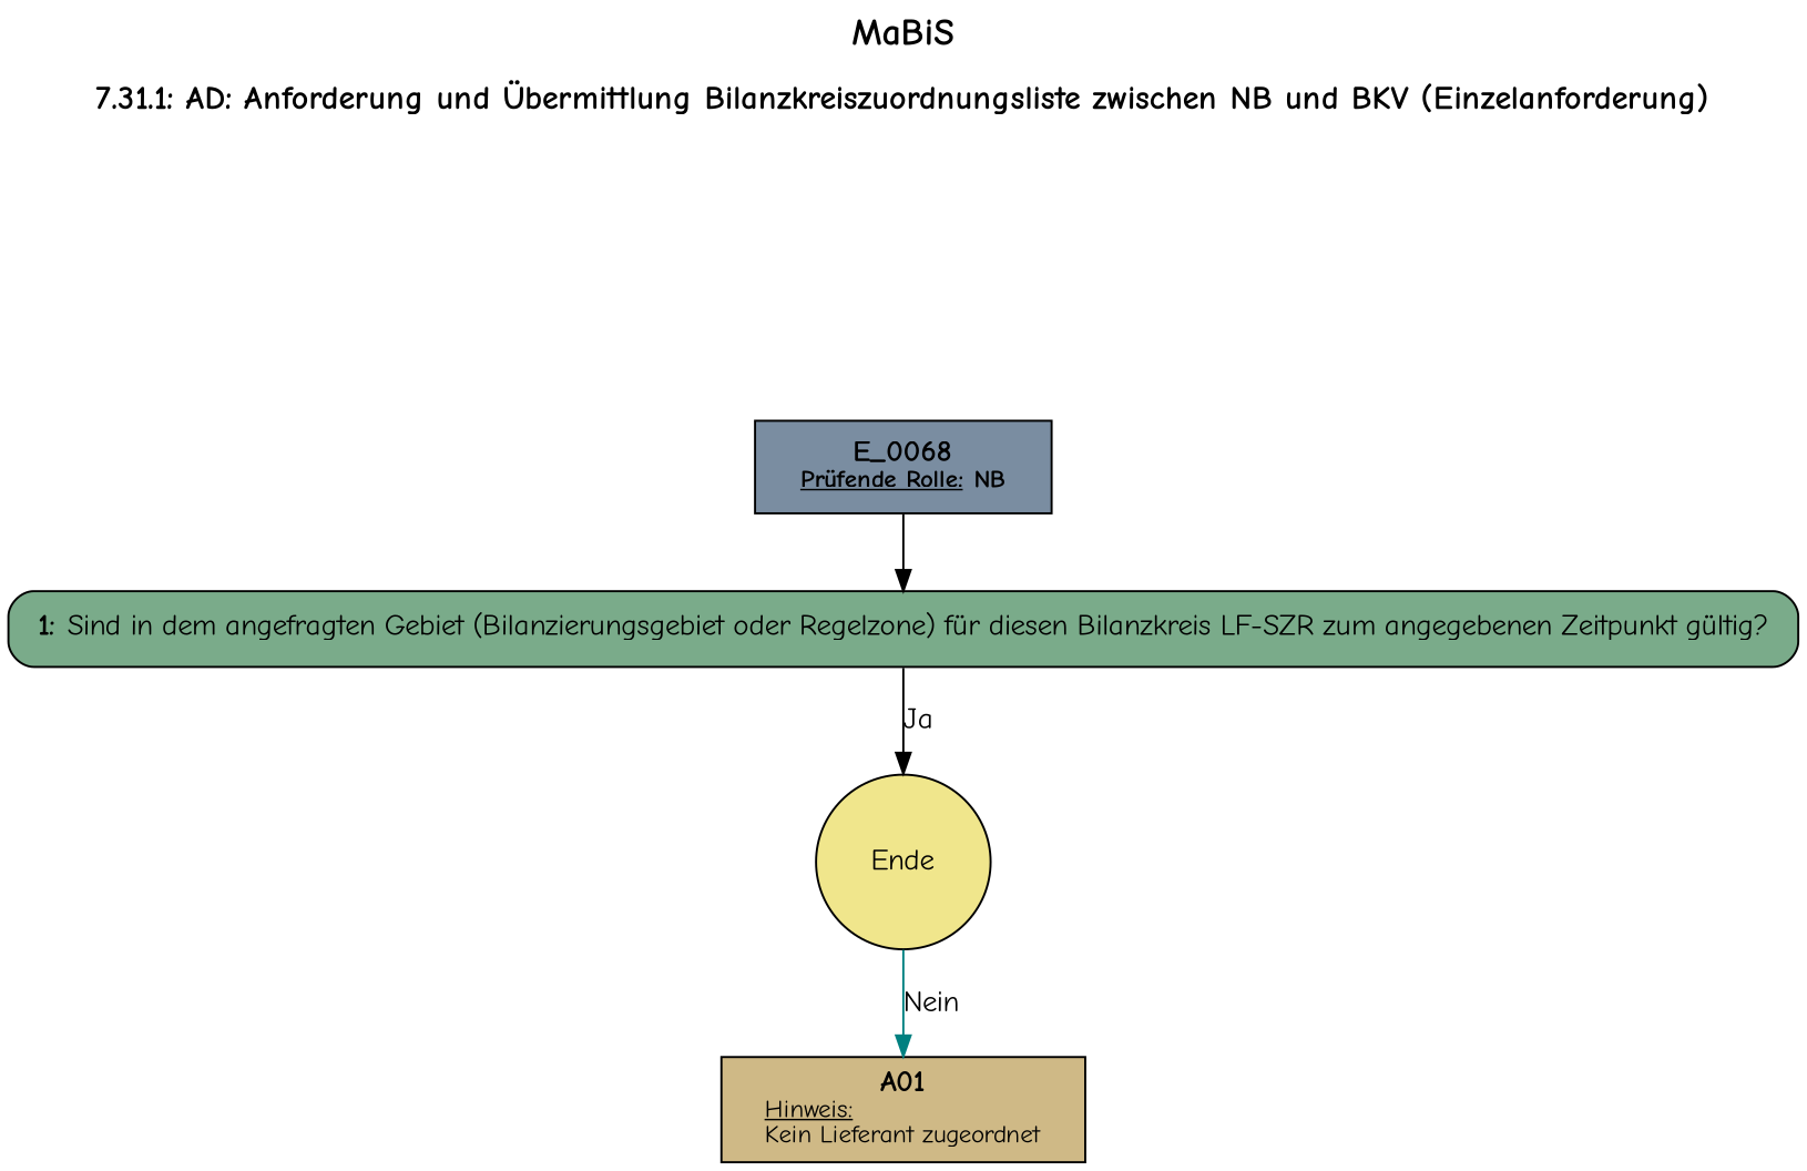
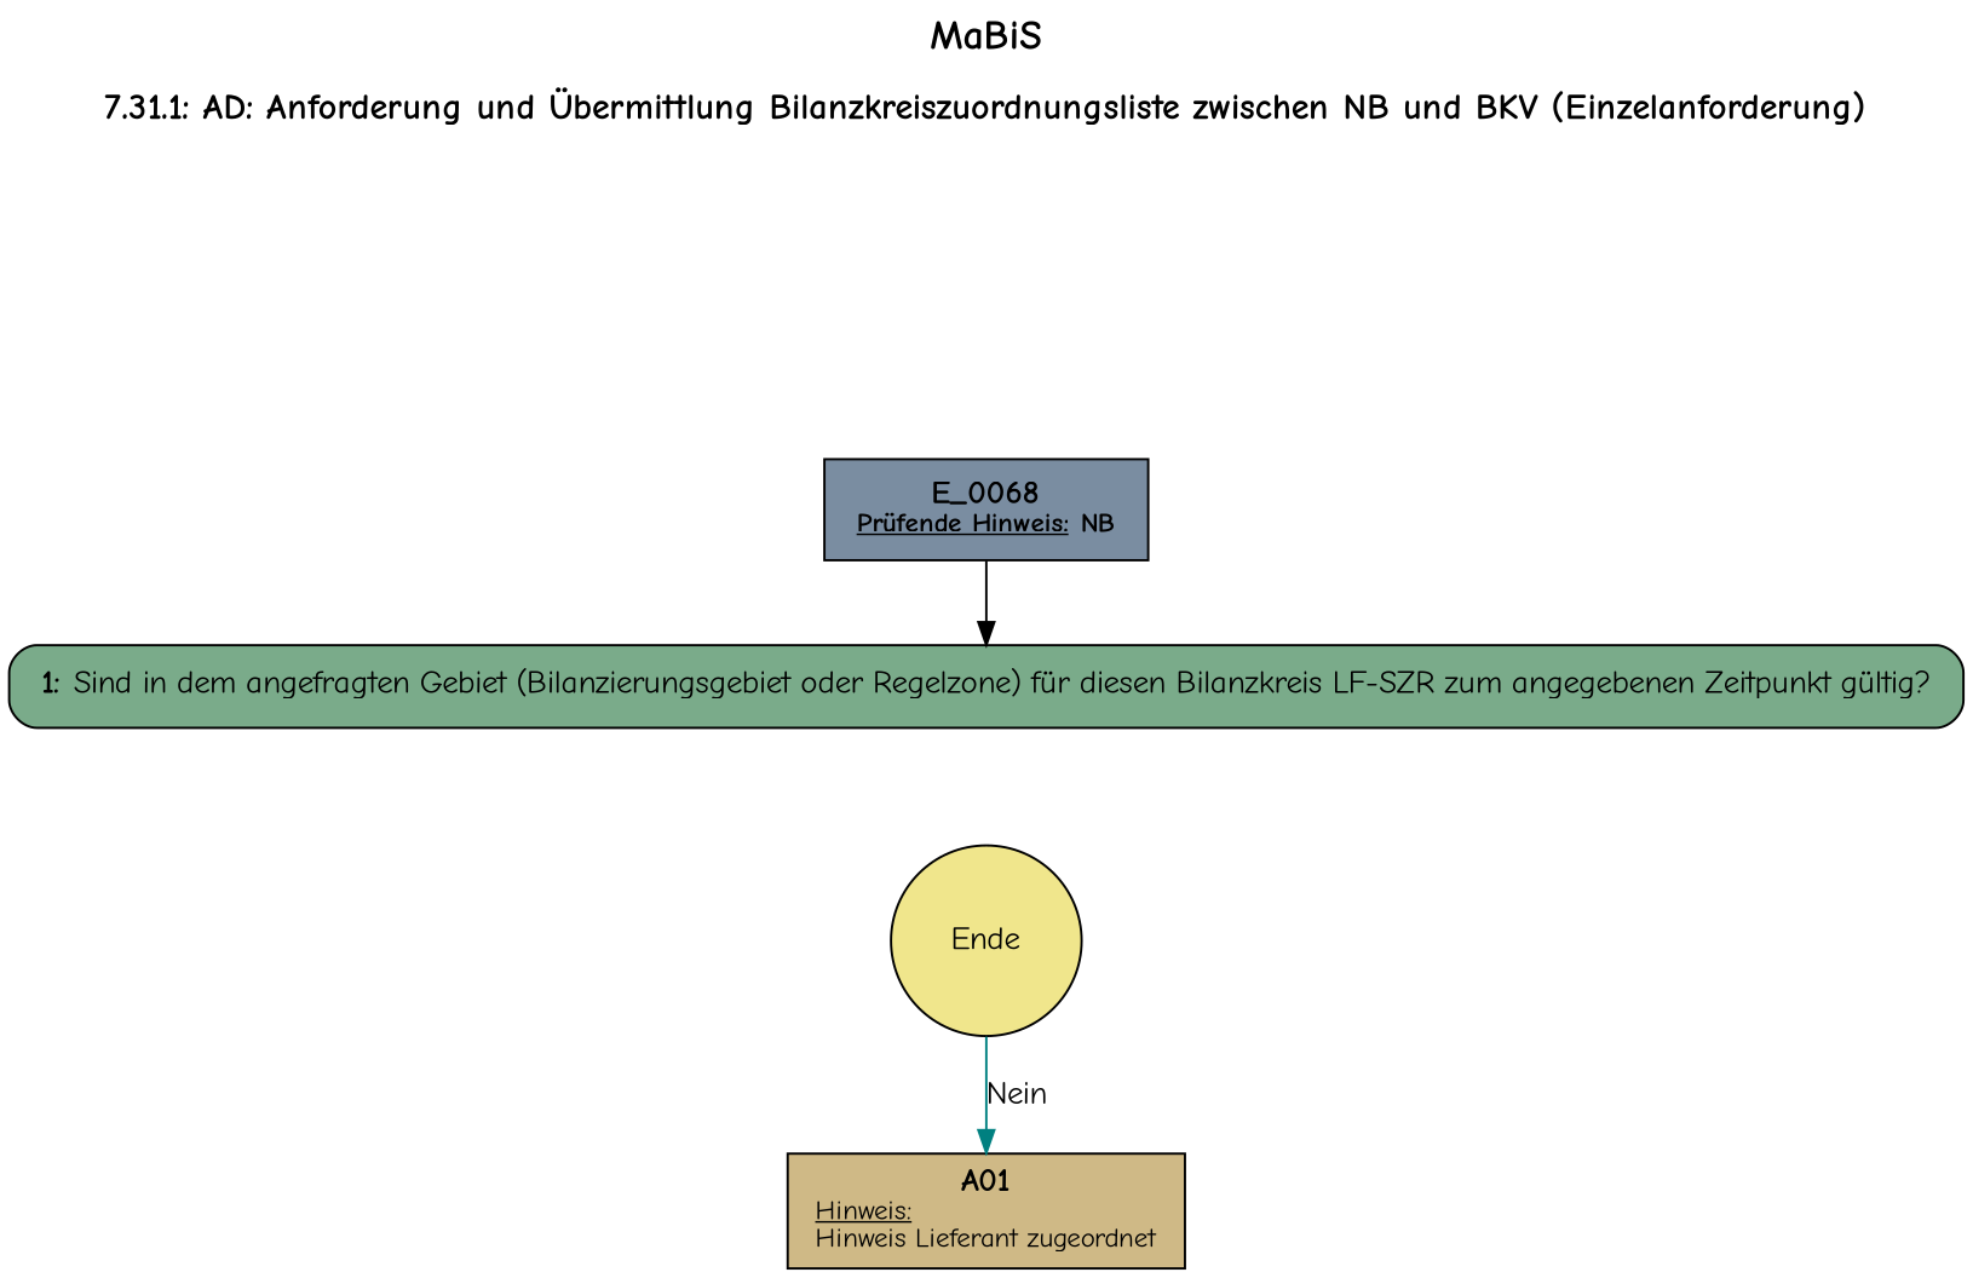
  digraph {
    fontname="Comic Neue"
    label=<<B><FONT POINT-SIZE="18">MaBiS</FONT></B><BR/><BR/><B><FONT POINT-SIZE="16">7.31.1: AD: Anforderung und Übermittlung Bilanzkreiszuordnungsliste zwischen NB und BKV (Einzelanforderung)</FONT></B><BR/><BR/><BR/><BR/>>
    labelloc=t
    node [fontname="Comic Neue" margin="0.2,0.12" shape=box style=filled]
    edge [color=black fontname="Comic Neue"]
-   n1 [fillcolor="#7a8da1" label=<<B>E_0068</B><BR align="center"/><FONT point-size="12"><B><U>Prüfende Rolle:</U> NB</B></FONT><BR align="center"/>>]
+   n1 [fillcolor="#7a8da1" label=<<B>E_0068</B><BR align="center"/><FONT point-size="12"><B><U>Prüfende Hinweis:</U> NB</B></FONT><BR align="center"/>>]
    n2 [fillcolor="#7aab8a" label=<<B>1: </B>Sind in dem angefragten Gebiet (Bilanzierungsgebiet oder Regelzone) für diesen Bilanzkreis LF-SZR zum angegebenen Zeitpunkt gültig?<BR align="left"/>> style="filled,rounded"]
    n3 [fillcolor=khaki label=Ende shape=circle]
-   n4 [fillcolor="#cfb986" label=<<B>A01</B><BR align="center"/><FONT point-size="12"><U>Hinweis:</U><BR align="left"/>Kein Lieferant zugeordnet<BR align="left"/></FONT>> margin="0.17,0.08"]
+   n4 [fillcolor="#cfb986" label=<<B>A01</B><BR align="center"/><FONT point-size="12"><U>Hinweis:</U><BR align="left"/>Hinweis Lieferant zugeordnet<BR align="left"/></FONT>> margin="0.17,0.08"]
    n1 -> n2
-   n2 -> n3 [label=Ja]
    n3 -> n4 [color=teal label=Nein]
  }
